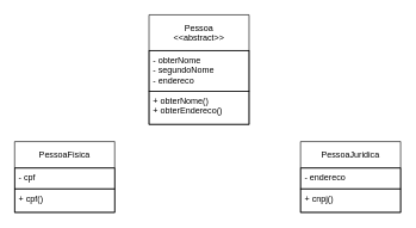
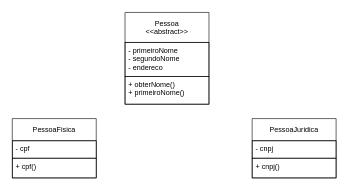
  <mxCell id="0" />
  <mxCell id="1" parent="0" />
  <mxCell id="2" value="Pessoa&#10;&lt;&lt;abstract&gt;&gt;" style="swimlane;fontStyle=0;childLayout=stackLayout;horizontal=1;startSize=50;fillColor=none;horizontalStack=0;resizeParent=1;resizeParentMax=0;resizeLast=0;collapsible=1;marginBottom=0;rounded=0;shadow=0;sketch=0;fontColor=#000000;strokeColor=#000000;" parent="1" vertex="1"><mxGeometry x="208" y="20" width="140" height="153" as="geometry" /></mxCell>
- <mxCell id="3" value="- obterNome&#10;- segundoNome&#10;- endereco&#10;" style="text;strokeColor=#000000;fillColor=none;align=left;verticalAlign=top;spacingLeft=4;spacingRight=4;overflow=hidden;rotatable=0;points=[[0,0.5],[1,0.5]];portConstraint=eastwest;fontColor=#000000;" parent="2" vertex="1"><mxGeometry y="50" width="140" height="57" as="geometry" /></mxCell>
- <mxCell id="4" value="+ obterNome()&#10;+ obterEndereco()" style="text;strokeColor=#000000;fillColor=none;align=left;verticalAlign=top;spacingLeft=4;spacingRight=4;overflow=hidden;rotatable=0;points=[[0,0.5],[1,0.5]];portConstraint=eastwest;fontColor=#000000;" parent="2" vertex="1"><mxGeometry y="107" width="140" height="46" as="geometry" /></mxCell>
+ <mxCell id="3" value="- primeiroNome&#10;- segundoNome&#10;- endereco&#10;" style="text;strokeColor=#000000;fillColor=none;align=left;verticalAlign=top;spacingLeft=4;spacingRight=4;overflow=hidden;rotatable=0;points=[[0,0.5],[1,0.5]];portConstraint=eastwest;fontColor=#000000;" parent="2" vertex="1"><mxGeometry y="50" width="140" height="57" as="geometry" /></mxCell>
+ <mxCell id="4" value="+ obterNome()&#10;+ primeiroNome()" style="text;strokeColor=#000000;fillColor=none;align=left;verticalAlign=top;spacingLeft=4;spacingRight=4;overflow=hidden;rotatable=0;points=[[0,0.5],[1,0.5]];portConstraint=eastwest;fontColor=#000000;" parent="2" vertex="1"><mxGeometry y="107" width="140" height="46" as="geometry" /></mxCell>
  <mxCell id="5" value="PessoaJuridica" style="swimlane;fontStyle=0;childLayout=stackLayout;horizontal=1;startSize=37;fillColor=none;horizontalStack=0;resizeParent=1;resizeParentMax=0;resizeLast=0;collapsible=1;marginBottom=0;rounded=0;shadow=0;sketch=0;fontColor=#000000;strokeColor=#000000;" parent="1" vertex="1"><mxGeometry x="420" y="197" width="140" height="99" as="geometry" /></mxCell>
- <mxCell id="6" value="- endereco" style="text;strokeColor=#000000;fillColor=none;align=left;verticalAlign=top;spacingLeft=4;spacingRight=4;overflow=hidden;rotatable=0;points=[[0,0.5],[1,0.5]];portConstraint=eastwest;fontColor=#000000;" parent="5" vertex="1"><mxGeometry y="37" width="140" height="29" as="geometry" /></mxCell>
+ <mxCell id="6" value="- cnpj" style="text;strokeColor=#000000;fillColor=none;align=left;verticalAlign=top;spacingLeft=4;spacingRight=4;overflow=hidden;rotatable=0;points=[[0,0.5],[1,0.5]];portConstraint=eastwest;fontColor=#000000;" parent="5" vertex="1"><mxGeometry y="37" width="140" height="29" as="geometry" /></mxCell>
  <mxCell id="7" value="+ cnpj()" style="text;strokeColor=#000000;fillColor=none;align=left;verticalAlign=top;spacingLeft=4;spacingRight=4;overflow=hidden;rotatable=0;points=[[0,0.5],[1,0.5]];portConstraint=eastwest;fontColor=#000000;" parent="5" vertex="1"><mxGeometry y="66" width="140" height="33" as="geometry" /></mxCell>
  <mxCell id="8" value="PessoaFisica" style="swimlane;fontStyle=0;childLayout=stackLayout;horizontal=1;startSize=37;fillColor=none;horizontalStack=0;resizeParent=1;resizeParentMax=0;resizeLast=0;collapsible=1;marginBottom=0;rounded=0;shadow=0;sketch=0;fontColor=#000000;strokeColor=#000000;" parent="1" vertex="1"><mxGeometry x="20" y="197" width="140" height="99" as="geometry" /></mxCell>
  <mxCell id="9" value="- cpf" style="text;strokeColor=#000000;fillColor=none;align=left;verticalAlign=top;spacingLeft=4;spacingRight=4;overflow=hidden;rotatable=0;points=[[0,0.5],[1,0.5]];portConstraint=eastwest;fontColor=#000000;" parent="8" vertex="1"><mxGeometry y="37" width="140" height="29" as="geometry" /></mxCell>
  <mxCell id="10" value="+ cpf()" style="text;strokeColor=#000000;fillColor=none;align=left;verticalAlign=top;spacingLeft=4;spacingRight=4;overflow=hidden;rotatable=0;points=[[0,0.5],[1,0.5]];portConstraint=eastwest;fontColor=#000000;" parent="8" vertex="1"><mxGeometry y="66" width="140" height="33" as="geometry" /></mxCell>
